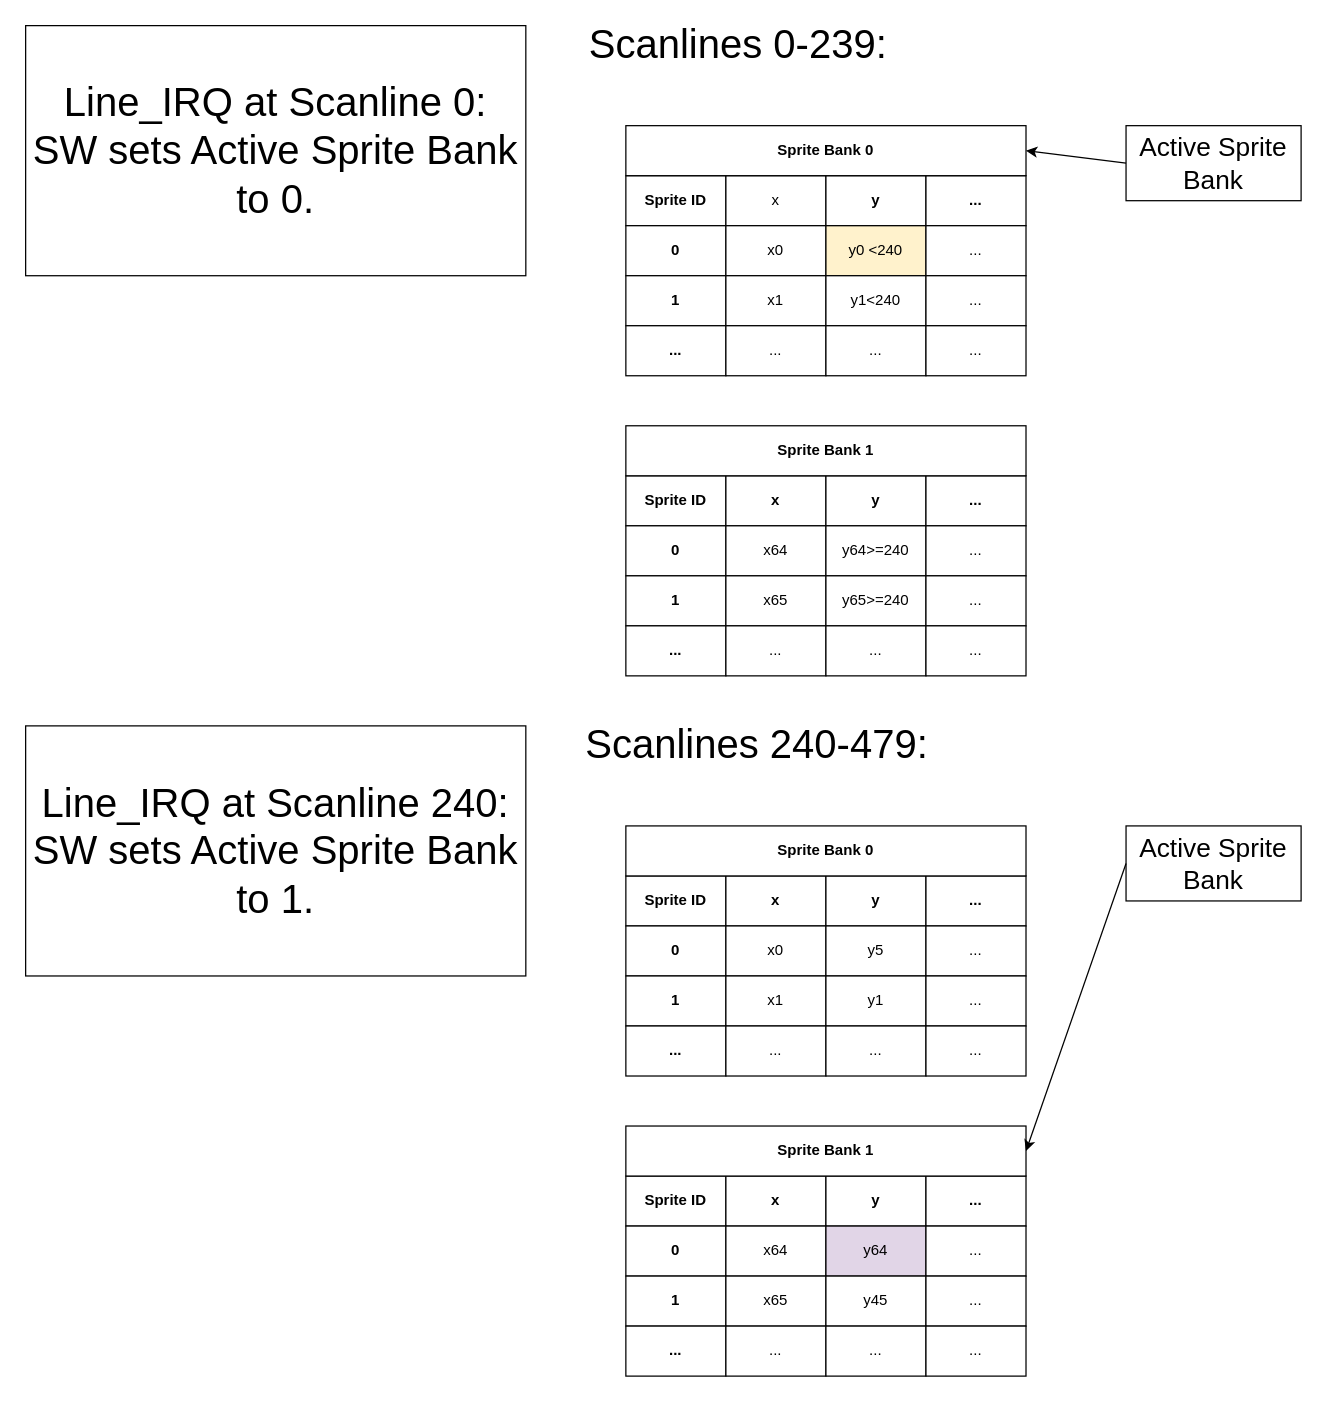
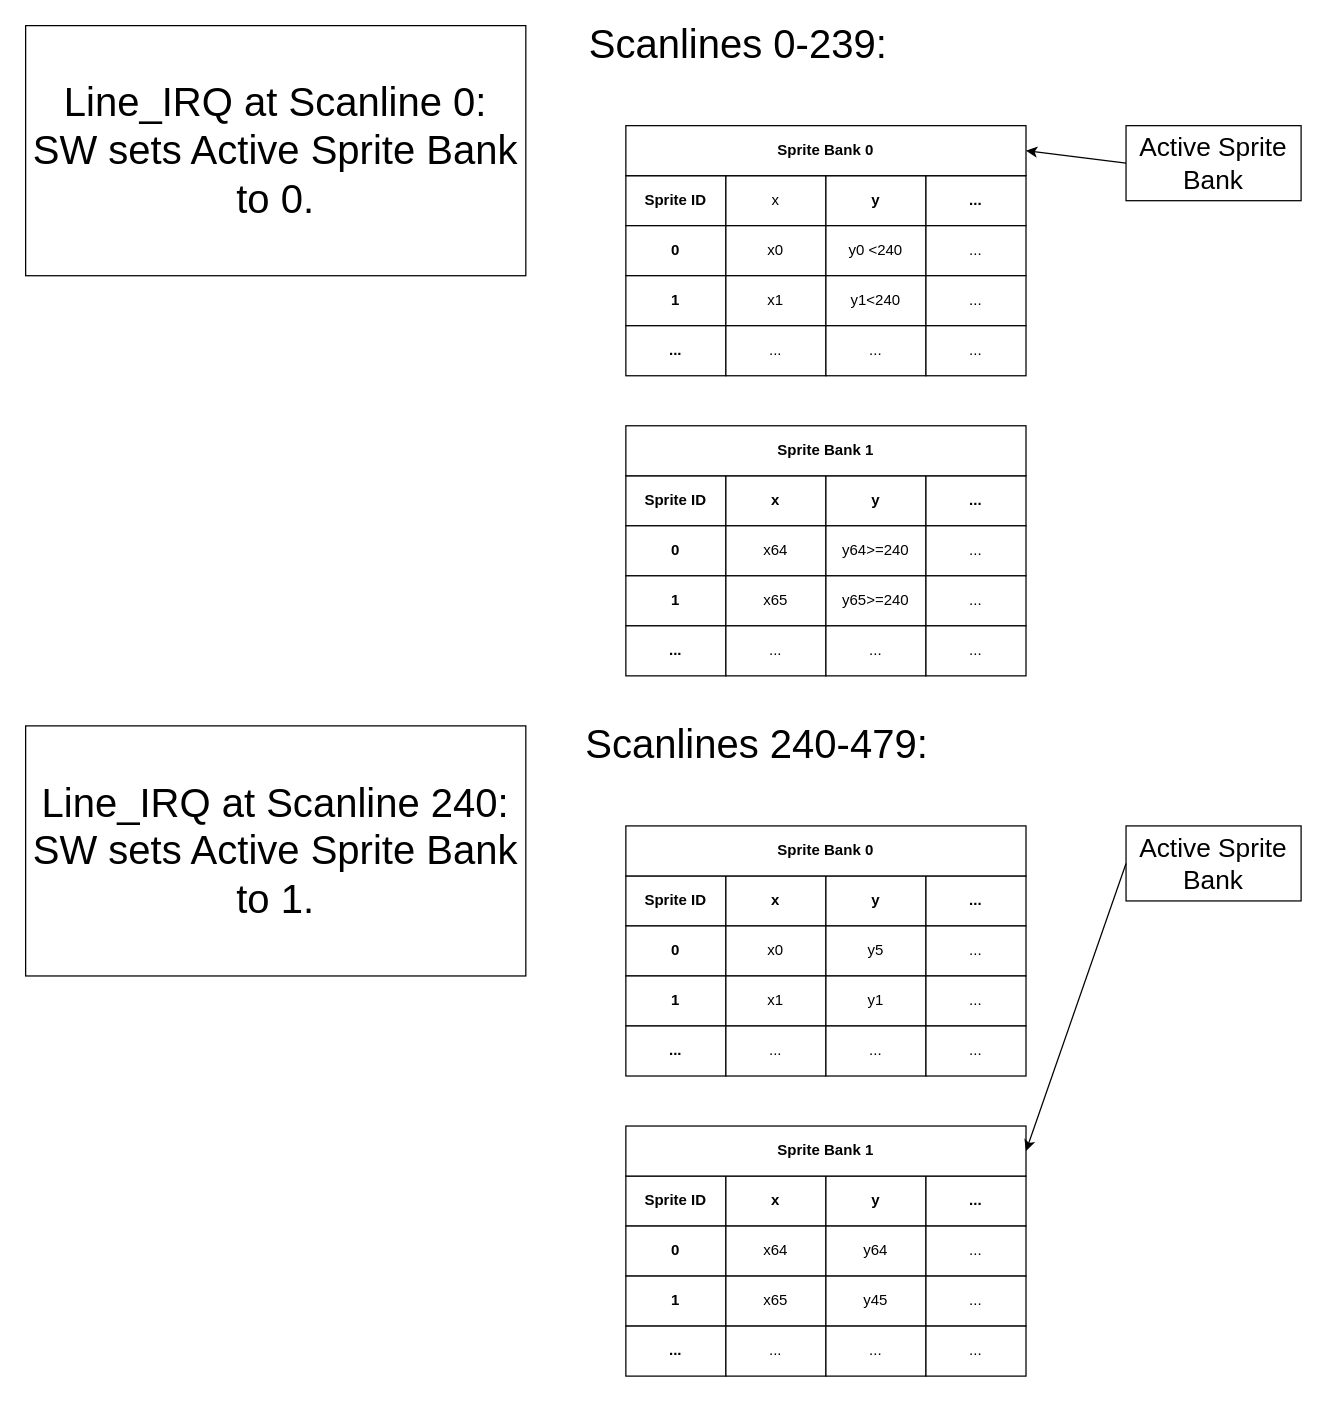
  <mxCell id="0" />
  <mxCell id="1" parent="0" />
  <mxCell id="2" value="Sprite ID" style="rounded=0;whiteSpace=wrap;html=1;fontStyle=1" vertex="1" parent="1"><mxGeometry x="500" y="700" width="80" height="40" as="geometry" /></mxCell>
  <mxCell id="3" value="x" style="rounded=0;whiteSpace=wrap;html=1;fontStyle=1" vertex="1" parent="1"><mxGeometry x="580" y="700" width="80" height="40" as="geometry" /></mxCell>
  <mxCell id="4" value="y" style="rounded=0;whiteSpace=wrap;html=1;fontStyle=1" vertex="1" parent="1"><mxGeometry x="660" y="700" width="80" height="40" as="geometry" /></mxCell>
  <mxCell id="5" value="..." style="rounded=0;whiteSpace=wrap;html=1;fontStyle=1" vertex="1" parent="1"><mxGeometry x="740" y="700" width="80" height="40" as="geometry" /></mxCell>
  <mxCell id="6" value="0" style="rounded=0;whiteSpace=wrap;html=1;fontStyle=1" vertex="1" parent="1"><mxGeometry x="500" y="740" width="80" height="40" as="geometry" /></mxCell>
  <mxCell id="7" value="x0" style="rounded=0;whiteSpace=wrap;html=1;" vertex="1" parent="1"><mxGeometry x="580" y="740" width="80" height="40" as="geometry" /></mxCell>
  <mxCell id="8" value="y5" style="rounded=0;whiteSpace=wrap;html=1;" vertex="1" parent="1"><mxGeometry x="660" y="740" width="80" height="40" as="geometry" /></mxCell>
  <mxCell id="9" value="..." style="rounded=0;whiteSpace=wrap;html=1;" vertex="1" parent="1"><mxGeometry x="740" y="740" width="80" height="40" as="geometry" /></mxCell>
  <mxCell id="10" value="1" style="rounded=0;whiteSpace=wrap;html=1;fontStyle=1" vertex="1" parent="1"><mxGeometry x="500" y="780" width="80" height="40" as="geometry" /></mxCell>
  <mxCell id="11" value="x1" style="rounded=0;whiteSpace=wrap;html=1;" vertex="1" parent="1"><mxGeometry x="580" y="780" width="80" height="40" as="geometry" /></mxCell>
  <mxCell id="12" value="y1" style="rounded=0;whiteSpace=wrap;html=1;" vertex="1" parent="1"><mxGeometry x="660" y="780" width="80" height="40" as="geometry" /></mxCell>
  <mxCell id="13" value="..." style="rounded=0;whiteSpace=wrap;html=1;" vertex="1" parent="1"><mxGeometry x="740" y="780" width="80" height="40" as="geometry" /></mxCell>
  <mxCell id="14" value="..." style="rounded=0;whiteSpace=wrap;html=1;fontStyle=1" vertex="1" parent="1"><mxGeometry x="500" y="820" width="80" height="40" as="geometry" /></mxCell>
  <mxCell id="15" value="..." style="rounded=0;whiteSpace=wrap;html=1;" vertex="1" parent="1"><mxGeometry x="580" y="820" width="80" height="40" as="geometry" /></mxCell>
  <mxCell id="16" value="..." style="rounded=0;whiteSpace=wrap;html=1;" vertex="1" parent="1"><mxGeometry x="660" y="820" width="80" height="40" as="geometry" /></mxCell>
  <mxCell id="17" value="..." style="rounded=0;whiteSpace=wrap;html=1;" vertex="1" parent="1"><mxGeometry x="740" y="820" width="80" height="40" as="geometry" /></mxCell>
  <mxCell id="18" value="Sprite ID" style="rounded=0;whiteSpace=wrap;html=1;fontStyle=1" vertex="1" parent="1"><mxGeometry x="500" y="940" width="80" height="40" as="geometry" /></mxCell>
  <mxCell id="19" value="x" style="rounded=0;whiteSpace=wrap;html=1;fontStyle=1" vertex="1" parent="1"><mxGeometry x="580" y="940" width="80" height="40" as="geometry" /></mxCell>
  <mxCell id="20" value="y" style="rounded=0;whiteSpace=wrap;html=1;fontStyle=1" vertex="1" parent="1"><mxGeometry x="660" y="940" width="80" height="40" as="geometry" /></mxCell>
  <mxCell id="21" value="..." style="rounded=0;whiteSpace=wrap;html=1;fontStyle=1" vertex="1" parent="1"><mxGeometry x="740" y="940" width="80" height="40" as="geometry" /></mxCell>
  <mxCell id="22" value="0" style="rounded=0;whiteSpace=wrap;html=1;fontStyle=1" vertex="1" parent="1"><mxGeometry x="500" y="980" width="80" height="40" as="geometry" /></mxCell>
  <mxCell id="23" value="x64" style="rounded=0;whiteSpace=wrap;html=1;" vertex="1" parent="1"><mxGeometry x="580" y="980" width="80" height="40" as="geometry" /></mxCell>
- <mxCell id="24" value="y64" style="rounded=0;whiteSpace=wrap;html=1;fillColor=#e1d5e7;" vertex="1" parent="1"><mxGeometry x="660" y="980" width="80" height="40" as="geometry" /></mxCell>
+ <mxCell id="24" value="y64" style="rounded=0;whiteSpace=wrap;html=1;" vertex="1" parent="1"><mxGeometry x="660" y="980" width="80" height="40" as="geometry" /></mxCell>
  <mxCell id="25" value="..." style="rounded=0;whiteSpace=wrap;html=1;" vertex="1" parent="1"><mxGeometry x="740" y="980" width="80" height="40" as="geometry" /></mxCell>
  <mxCell id="26" value="1" style="rounded=0;whiteSpace=wrap;html=1;fontStyle=1" vertex="1" parent="1"><mxGeometry x="500" y="1020" width="80" height="40" as="geometry" /></mxCell>
  <mxCell id="27" value="x65" style="rounded=0;whiteSpace=wrap;html=1;" vertex="1" parent="1"><mxGeometry x="580" y="1020" width="80" height="40" as="geometry" /></mxCell>
  <mxCell id="28" value="y45" style="rounded=0;whiteSpace=wrap;html=1;" vertex="1" parent="1"><mxGeometry x="660" y="1020" width="80" height="40" as="geometry" /></mxCell>
  <mxCell id="29" value="..." style="rounded=0;whiteSpace=wrap;html=1;" vertex="1" parent="1"><mxGeometry x="740" y="1020" width="80" height="40" as="geometry" /></mxCell>
  <mxCell id="30" value="..." style="rounded=0;whiteSpace=wrap;html=1;fontStyle=1" vertex="1" parent="1"><mxGeometry x="500" y="1060" width="80" height="40" as="geometry" /></mxCell>
  <mxCell id="31" value="..." style="rounded=0;whiteSpace=wrap;html=1;" vertex="1" parent="1"><mxGeometry x="580" y="1060" width="80" height="40" as="geometry" /></mxCell>
  <mxCell id="32" value="..." style="rounded=0;whiteSpace=wrap;html=1;" vertex="1" parent="1"><mxGeometry x="660" y="1060" width="80" height="40" as="geometry" /></mxCell>
  <mxCell id="33" value="..." style="rounded=0;whiteSpace=wrap;html=1;" vertex="1" parent="1"><mxGeometry x="740" y="1060" width="80" height="40" as="geometry" /></mxCell>
  <mxCell id="34" value="Sprite Bank 0" style="rounded=0;whiteSpace=wrap;html=1;fontStyle=1" vertex="1" parent="1"><mxGeometry x="500" y="660" width="320" height="40" as="geometry" /></mxCell>
  <mxCell id="35" value="Sprite Bank 1" style="rounded=0;whiteSpace=wrap;html=1;fontStyle=1" vertex="1" parent="1"><mxGeometry x="500" y="900" width="320" height="40" as="geometry" /></mxCell>
  <mxCell id="36" value="Active Sprite Bank" style="rounded=0;whiteSpace=wrap;html=1;fontSize=21;" vertex="1" parent="1"><mxGeometry x="900" y="660" width="140" height="60" as="geometry" /></mxCell>
  <mxCell id="37" value="" style="endArrow=classic;html=1;rounded=0;fontSize=21;entryX=1;entryY=0.5;entryDx=0;entryDy=0;exitX=0;exitY=0.5;exitDx=0;exitDy=0;" edge="1" parent="1" source="36" target="35"><mxGeometry width="50" height="50" relative="1" as="geometry"><mxPoint x="920" y="850" as="sourcePoint" /><mxPoint x="970" y="800" as="targetPoint" /></mxGeometry></mxCell>
  <mxCell id="38" value="Scanlines 240-479:" style="text;html=1;strokeColor=none;fillColor=none;align=center;verticalAlign=middle;whiteSpace=wrap;rounded=0;fontSize=32;" vertex="1" parent="1"><mxGeometry x="460" y="580" width="290" height="30" as="geometry" /></mxCell>
  <mxCell id="39" value="Sprite ID" style="rounded=0;whiteSpace=wrap;html=1;fontStyle=1" vertex="1" parent="1"><mxGeometry x="500" y="140" width="80" height="40" as="geometry" /></mxCell>
  <mxCell id="40" value="x" style="rounded=0;whiteSpace=wrap;html=1;" vertex="1" parent="1"><mxGeometry x="580" y="140" width="80" height="40" as="geometry" /></mxCell>
  <mxCell id="41" value="y" style="rounded=0;whiteSpace=wrap;html=1;fontStyle=1" vertex="1" parent="1"><mxGeometry x="660" y="140" width="80" height="40" as="geometry" /></mxCell>
  <mxCell id="42" value="..." style="rounded=0;whiteSpace=wrap;html=1;fontStyle=1" vertex="1" parent="1"><mxGeometry x="740" y="140" width="80" height="40" as="geometry" /></mxCell>
  <mxCell id="43" value="0" style="rounded=0;whiteSpace=wrap;html=1;fontStyle=1" vertex="1" parent="1"><mxGeometry x="500" y="180" width="80" height="40" as="geometry" /></mxCell>
  <mxCell id="44" value="x0" style="rounded=0;whiteSpace=wrap;html=1;" vertex="1" parent="1"><mxGeometry x="580" y="180" width="80" height="40" as="geometry" /></mxCell>
- <mxCell id="45" value="y0 &amp;lt;240" style="rounded=0;whiteSpace=wrap;html=1;fillColor=#fff2cc;" vertex="1" parent="1"><mxGeometry x="660" y="180" width="80" height="40" as="geometry" /></mxCell>
+ <mxCell id="45" value="y0 &amp;lt;240" style="rounded=0;whiteSpace=wrap;html=1;" vertex="1" parent="1"><mxGeometry x="660" y="180" width="80" height="40" as="geometry" /></mxCell>
  <mxCell id="46" value="..." style="rounded=0;whiteSpace=wrap;html=1;" vertex="1" parent="1"><mxGeometry x="740" y="180" width="80" height="40" as="geometry" /></mxCell>
  <mxCell id="47" value="1" style="rounded=0;whiteSpace=wrap;html=1;fontStyle=1" vertex="1" parent="1"><mxGeometry x="500" y="220" width="80" height="40" as="geometry" /></mxCell>
  <mxCell id="48" value="x1" style="rounded=0;whiteSpace=wrap;html=1;" vertex="1" parent="1"><mxGeometry x="580" y="220" width="80" height="40" as="geometry" /></mxCell>
  <mxCell id="49" value="y1&amp;lt;240" style="rounded=0;whiteSpace=wrap;html=1;" vertex="1" parent="1"><mxGeometry x="660" y="220" width="80" height="40" as="geometry" /></mxCell>
  <mxCell id="50" value="..." style="rounded=0;whiteSpace=wrap;html=1;" vertex="1" parent="1"><mxGeometry x="740" y="220" width="80" height="40" as="geometry" /></mxCell>
  <mxCell id="51" value="..." style="rounded=0;whiteSpace=wrap;html=1;fontStyle=1" vertex="1" parent="1"><mxGeometry x="500" y="260" width="80" height="40" as="geometry" /></mxCell>
  <mxCell id="52" value="..." style="rounded=0;whiteSpace=wrap;html=1;" vertex="1" parent="1"><mxGeometry x="580" y="260" width="80" height="40" as="geometry" /></mxCell>
  <mxCell id="53" value="..." style="rounded=0;whiteSpace=wrap;html=1;" vertex="1" parent="1"><mxGeometry x="660" y="260" width="80" height="40" as="geometry" /></mxCell>
  <mxCell id="54" value="..." style="rounded=0;whiteSpace=wrap;html=1;" vertex="1" parent="1"><mxGeometry x="740" y="260" width="80" height="40" as="geometry" /></mxCell>
  <mxCell id="55" value="Sprite ID" style="rounded=0;whiteSpace=wrap;html=1;fontStyle=1" vertex="1" parent="1"><mxGeometry x="500" y="380" width="80" height="40" as="geometry" /></mxCell>
  <mxCell id="56" value="x" style="rounded=0;whiteSpace=wrap;html=1;fontStyle=1" vertex="1" parent="1"><mxGeometry x="580" y="380" width="80" height="40" as="geometry" /></mxCell>
  <mxCell id="57" value="y" style="rounded=0;whiteSpace=wrap;html=1;fontStyle=1" vertex="1" parent="1"><mxGeometry x="660" y="380" width="80" height="40" as="geometry" /></mxCell>
  <mxCell id="58" value="..." style="rounded=0;whiteSpace=wrap;html=1;fontStyle=1" vertex="1" parent="1"><mxGeometry x="740" y="380" width="80" height="40" as="geometry" /></mxCell>
  <mxCell id="59" value="0" style="rounded=0;whiteSpace=wrap;html=1;fontStyle=1" vertex="1" parent="1"><mxGeometry x="500" y="420" width="80" height="40" as="geometry" /></mxCell>
  <mxCell id="60" value="x64" style="rounded=0;whiteSpace=wrap;html=1;" vertex="1" parent="1"><mxGeometry x="580" y="420" width="80" height="40" as="geometry" /></mxCell>
  <mxCell id="61" value="y64&amp;gt;=240" style="rounded=0;whiteSpace=wrap;html=1;" vertex="1" parent="1"><mxGeometry x="660" y="420" width="80" height="40" as="geometry" /></mxCell>
  <mxCell id="62" value="..." style="rounded=0;whiteSpace=wrap;html=1;" vertex="1" parent="1"><mxGeometry x="740" y="420" width="80" height="40" as="geometry" /></mxCell>
  <mxCell id="63" value="1" style="rounded=0;whiteSpace=wrap;html=1;fontStyle=1" vertex="1" parent="1"><mxGeometry x="500" y="460" width="80" height="40" as="geometry" /></mxCell>
  <mxCell id="64" value="x65" style="rounded=0;whiteSpace=wrap;html=1;" vertex="1" parent="1"><mxGeometry x="580" y="460" width="80" height="40" as="geometry" /></mxCell>
  <mxCell id="65" value="y65&amp;gt;=240" style="rounded=0;whiteSpace=wrap;html=1;" vertex="1" parent="1"><mxGeometry x="660" y="460" width="80" height="40" as="geometry" /></mxCell>
  <mxCell id="66" value="..." style="rounded=0;whiteSpace=wrap;html=1;" vertex="1" parent="1"><mxGeometry x="740" y="460" width="80" height="40" as="geometry" /></mxCell>
  <mxCell id="67" value="..." style="rounded=0;whiteSpace=wrap;html=1;fontStyle=1" vertex="1" parent="1"><mxGeometry x="500" y="500" width="80" height="40" as="geometry" /></mxCell>
  <mxCell id="68" value="..." style="rounded=0;whiteSpace=wrap;html=1;" vertex="1" parent="1"><mxGeometry x="580" y="500" width="80" height="40" as="geometry" /></mxCell>
  <mxCell id="69" value="..." style="rounded=0;whiteSpace=wrap;html=1;" vertex="1" parent="1"><mxGeometry x="660" y="500" width="80" height="40" as="geometry" /></mxCell>
  <mxCell id="70" value="..." style="rounded=0;whiteSpace=wrap;html=1;" vertex="1" parent="1"><mxGeometry x="740" y="500" width="80" height="40" as="geometry" /></mxCell>
  <mxCell id="71" value="Sprite Bank 0" style="rounded=0;whiteSpace=wrap;html=1;fontStyle=1" vertex="1" parent="1"><mxGeometry x="500" y="100" width="320" height="40" as="geometry" /></mxCell>
  <mxCell id="72" value="Sprite Bank 1" style="rounded=0;whiteSpace=wrap;html=1;fontStyle=1" vertex="1" parent="1"><mxGeometry x="500" y="340" width="320" height="40" as="geometry" /></mxCell>
  <mxCell id="73" value="Active Sprite Bank" style="rounded=0;whiteSpace=wrap;html=1;fontSize=21;" vertex="1" parent="1"><mxGeometry x="900" y="100" width="140" height="60" as="geometry" /></mxCell>
  <mxCell id="74" value="" style="endArrow=classic;html=1;rounded=0;fontSize=21;entryX=1;entryY=0.5;entryDx=0;entryDy=0;exitX=0;exitY=0.5;exitDx=0;exitDy=0;" edge="1" parent="1" source="73" target="71"><mxGeometry width="50" height="50" relative="1" as="geometry"><mxPoint x="920" y="290" as="sourcePoint" /><mxPoint x="970" y="240" as="targetPoint" /></mxGeometry></mxCell>
  <mxCell id="75" value="Scanlines 0-239:" style="text;html=1;strokeColor=none;fillColor=none;align=center;verticalAlign=middle;whiteSpace=wrap;rounded=0;fontSize=32;" vertex="1" parent="1"><mxGeometry x="460" y="20" width="260" height="30" as="geometry" /></mxCell>
  <mxCell id="76" value="Line_IRQ at Scanline 0:&lt;br&gt;SW sets Active Sprite Bank to 0." style="rounded=0;whiteSpace=wrap;html=1;fontSize=32;" vertex="1" parent="1"><mxGeometry x="20" y="20" width="400" height="200" as="geometry" /></mxCell>
  <mxCell id="77" value="Line_IRQ at Scanline 240:&lt;br&gt;SW sets Active Sprite Bank to 1." style="rounded=0;whiteSpace=wrap;html=1;fontSize=32;" vertex="1" parent="1"><mxGeometry x="20" y="580" width="400" height="200" as="geometry" /></mxCell>
